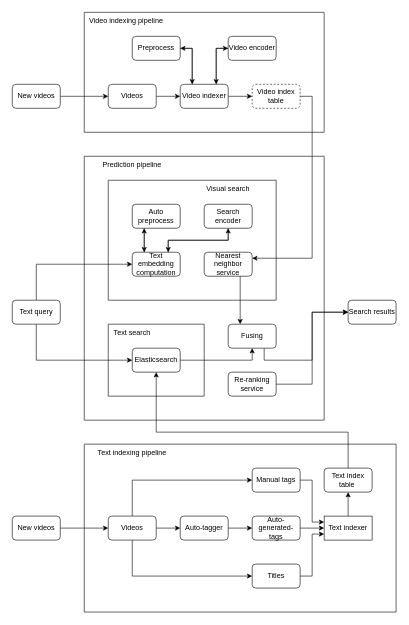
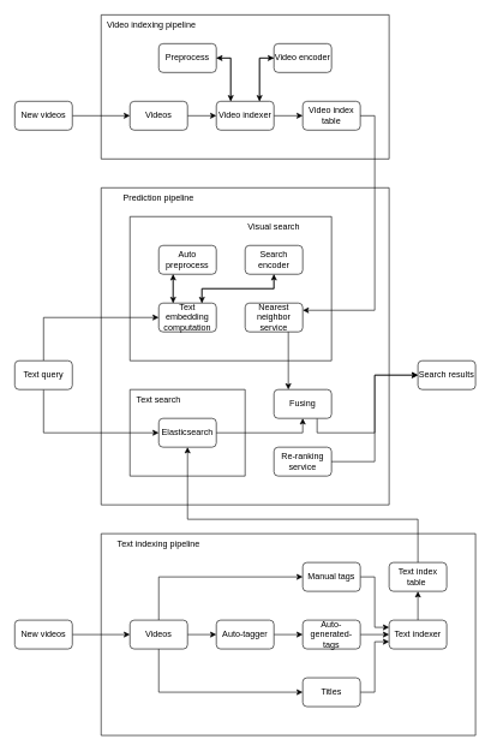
  <mxCell id="0" />
  <mxCell id="1" parent="0" />
  <mxCell id="2" style="edgeStyle=orthogonalEdgeStyle;rounded=0;orthogonalLoop=1;jettySize=auto;html=1;exitX=1;exitY=0.5;exitDx=0;exitDy=0;entryX=0;entryY=0.5;entryDx=0;entryDy=0;" parent="1" source="3" target="26" edge="1"><mxGeometry relative="1" as="geometry" /></mxCell>
  <mxCell id="3" value="New videos" style="rounded=1;whiteSpace=wrap;html=1;" parent="1" vertex="1"><mxGeometry x="20" y="140" width="80" height="40" as="geometry" /></mxCell>
  <mxCell id="4" value="" style="swimlane;startSize=0;" parent="1" vertex="1"><mxGeometry x="140" y="260" width="400" height="440" as="geometry" /></mxCell>
  <mxCell id="5" value="" style="swimlane;startSize=0;" parent="4" vertex="1"><mxGeometry x="40" y="40" width="280" height="200" as="geometry" /></mxCell>
  <mxCell id="6" style="edgeStyle=orthogonalEdgeStyle;rounded=0;orthogonalLoop=1;jettySize=auto;html=1;exitX=0.75;exitY=0;exitDx=0;exitDy=0;entryX=0.5;entryY=1;entryDx=0;entryDy=0;" parent="5" source="8" target="12" edge="1"><mxGeometry relative="1" as="geometry" /></mxCell>
  <mxCell id="7" style="edgeStyle=orthogonalEdgeStyle;rounded=0;orthogonalLoop=1;jettySize=auto;html=1;exitX=0.25;exitY=0;exitDx=0;exitDy=0;entryX=0.25;entryY=1;entryDx=0;entryDy=0;" edge="1" parent="5" source="8" target="10"><mxGeometry relative="1" as="geometry" /></mxCell>
  <mxCell id="8" value="Text embedding computation" style="rounded=1;whiteSpace=wrap;html=1;" parent="5" vertex="1"><mxGeometry x="40" y="120" width="80" height="40" as="geometry" /></mxCell>
  <mxCell id="9" style="edgeStyle=orthogonalEdgeStyle;rounded=0;orthogonalLoop=1;jettySize=auto;html=1;exitX=0.25;exitY=1;exitDx=0;exitDy=0;entryX=0.25;entryY=0;entryDx=0;entryDy=0;" edge="1" parent="5" source="10" target="8"><mxGeometry relative="1" as="geometry" /></mxCell>
  <mxCell id="10" value="Auto preprocess" style="rounded=1;whiteSpace=wrap;html=1;" parent="5" vertex="1"><mxGeometry x="40" y="40" width="80" height="40" as="geometry" /></mxCell>
  <mxCell id="11" style="edgeStyle=orthogonalEdgeStyle;rounded=0;orthogonalLoop=1;jettySize=auto;html=1;exitX=0.5;exitY=1;exitDx=0;exitDy=0;entryX=0.75;entryY=0;entryDx=0;entryDy=0;" parent="5" source="12" target="8" edge="1"><mxGeometry relative="1" as="geometry" /></mxCell>
  <mxCell id="12" value="Search encoder" style="rounded=1;whiteSpace=wrap;html=1;" parent="5" vertex="1"><mxGeometry x="160" y="40" width="80" height="40" as="geometry" /></mxCell>
  <mxCell id="13" value="Nearest neighbor service" style="rounded=1;whiteSpace=wrap;html=1;" parent="5" vertex="1"><mxGeometry x="160" y="120" width="80" height="40" as="geometry" /></mxCell>
  <mxCell id="14" value="Visual search" style="text;html=1;strokeColor=none;fillColor=none;align=center;verticalAlign=middle;whiteSpace=wrap;rounded=0;" parent="5" vertex="1"><mxGeometry x="80" width="240" height="30" as="geometry" /></mxCell>
  <mxCell id="15" value="" style="swimlane;startSize=0;" parent="4" vertex="1"><mxGeometry x="40" y="280" width="160" height="120" as="geometry" /></mxCell>
  <mxCell id="16" value="Elasticsearch" style="rounded=1;whiteSpace=wrap;html=1;" parent="15" vertex="1"><mxGeometry x="40" y="40" width="80" height="40" as="geometry" /></mxCell>
  <mxCell id="17" value="Text search" style="text;html=1;strokeColor=none;fillColor=none;align=center;verticalAlign=middle;whiteSpace=wrap;rounded=0;" parent="15" vertex="1"><mxGeometry width="80" height="30" as="geometry" /></mxCell>
  <mxCell id="18" style="edgeStyle=orthogonalEdgeStyle;rounded=0;orthogonalLoop=1;jettySize=auto;html=1;exitX=0.75;exitY=1;exitDx=0;exitDy=0;" parent="4" source="19" target="40" edge="1"><mxGeometry relative="1" as="geometry" /></mxCell>
  <mxCell id="19" value="Fusing" style="rounded=1;whiteSpace=wrap;html=1;" parent="4" vertex="1"><mxGeometry x="240" y="280" width="80" height="40" as="geometry" /></mxCell>
  <mxCell id="20" value="Re-ranking service" style="rounded=1;whiteSpace=wrap;html=1;" parent="4" vertex="1"><mxGeometry x="240" y="360" width="80" height="40" as="geometry" /></mxCell>
  <mxCell id="21" value="Prediction pipeline" style="text;html=1;strokeColor=none;fillColor=none;align=center;verticalAlign=middle;whiteSpace=wrap;rounded=0;" parent="4" vertex="1"><mxGeometry width="160" height="30" as="geometry" /></mxCell>
  <mxCell id="22" style="edgeStyle=orthogonalEdgeStyle;rounded=0;orthogonalLoop=1;jettySize=auto;html=1;exitX=1;exitY=0.5;exitDx=0;exitDy=0;entryX=0.5;entryY=1;entryDx=0;entryDy=0;" parent="4" source="16" target="19" edge="1"><mxGeometry relative="1" as="geometry" /></mxCell>
  <mxCell id="23" style="edgeStyle=orthogonalEdgeStyle;rounded=0;orthogonalLoop=1;jettySize=auto;html=1;exitX=0.75;exitY=1;exitDx=0;exitDy=0;entryX=0.25;entryY=0;entryDx=0;entryDy=0;" edge="1" parent="4" source="13" target="19"><mxGeometry relative="1" as="geometry" /></mxCell>
  <mxCell id="24" value="" style="swimlane;startSize=0;" parent="1" vertex="1"><mxGeometry x="140" y="20" width="400" height="200" as="geometry" /></mxCell>
  <mxCell id="25" style="edgeStyle=orthogonalEdgeStyle;rounded=0;orthogonalLoop=1;jettySize=auto;html=1;exitX=1;exitY=0.5;exitDx=0;exitDy=0;entryX=0;entryY=0.5;entryDx=0;entryDy=0;" parent="24" source="26" target="30" edge="1"><mxGeometry relative="1" as="geometry" /></mxCell>
  <mxCell id="26" value="Videos" style="rounded=1;whiteSpace=wrap;html=1;" parent="24" vertex="1"><mxGeometry x="40" y="120" width="80" height="40" as="geometry" /></mxCell>
  <mxCell id="27" style="edgeStyle=orthogonalEdgeStyle;rounded=0;orthogonalLoop=1;jettySize=auto;html=1;exitX=1;exitY=0.5;exitDx=0;exitDy=0;entryX=0;entryY=0.5;entryDx=0;entryDy=0;" parent="24" source="30" target="31" edge="1"><mxGeometry relative="1" as="geometry" /></mxCell>
  <mxCell id="28" style="edgeStyle=orthogonalEdgeStyle;rounded=0;orthogonalLoop=1;jettySize=auto;html=1;exitX=0.25;exitY=0;exitDx=0;exitDy=0;entryX=1;entryY=0.5;entryDx=0;entryDy=0;" parent="24" source="30" target="33" edge="1"><mxGeometry relative="1" as="geometry" /></mxCell>
  <mxCell id="29" style="edgeStyle=orthogonalEdgeStyle;rounded=0;orthogonalLoop=1;jettySize=auto;html=1;exitX=0.75;exitY=0;exitDx=0;exitDy=0;entryX=0;entryY=0.5;entryDx=0;entryDy=0;" parent="24" source="30" target="35" edge="1"><mxGeometry relative="1" as="geometry" /></mxCell>
  <mxCell id="30" value="Video indexer" style="rounded=1;whiteSpace=wrap;html=1;" parent="24" vertex="1"><mxGeometry x="160" y="120" width="80" height="40" as="geometry" /></mxCell>
- <mxCell id="31" value="Video index table" style="rounded=1;whiteSpace=wrap;html=1;dashed=1;" parent="24" vertex="1"><mxGeometry x="280" y="120" width="80" height="40" as="geometry" /></mxCell>
+ <mxCell id="31" value="Video index table" style="rounded=1;whiteSpace=wrap;html=1;" parent="24" vertex="1"><mxGeometry x="280" y="120" width="80" height="40" as="geometry" /></mxCell>
  <mxCell id="32" style="edgeStyle=orthogonalEdgeStyle;rounded=0;orthogonalLoop=1;jettySize=auto;html=1;exitX=1;exitY=0.5;exitDx=0;exitDy=0;entryX=0.25;entryY=0;entryDx=0;entryDy=0;" parent="24" source="33" target="30" edge="1"><mxGeometry relative="1" as="geometry" /></mxCell>
  <mxCell id="33" value="Preprocess" style="rounded=1;whiteSpace=wrap;html=1;" parent="24" vertex="1"><mxGeometry x="80" y="40" width="80" height="40" as="geometry" /></mxCell>
  <mxCell id="34" style="edgeStyle=orthogonalEdgeStyle;rounded=0;orthogonalLoop=1;jettySize=auto;html=1;exitX=0;exitY=0.5;exitDx=0;exitDy=0;entryX=0.75;entryY=0;entryDx=0;entryDy=0;" parent="24" source="35" target="30" edge="1"><mxGeometry relative="1" as="geometry" /></mxCell>
  <mxCell id="35" value="Video encoder" style="rounded=1;whiteSpace=wrap;html=1;" parent="24" vertex="1"><mxGeometry x="240" y="40" width="80" height="40" as="geometry" /></mxCell>
  <mxCell id="36" value="Video indexing pipeline" style="text;html=1;strokeColor=none;fillColor=none;align=center;verticalAlign=middle;whiteSpace=wrap;rounded=0;" parent="24" vertex="1"><mxGeometry x="-10" width="160" height="30" as="geometry" /></mxCell>
  <mxCell id="37" style="edgeStyle=orthogonalEdgeStyle;rounded=0;orthogonalLoop=1;jettySize=auto;html=1;exitX=0.5;exitY=0;exitDx=0;exitDy=0;entryX=0;entryY=0.5;entryDx=0;entryDy=0;" parent="1" source="39" target="8" edge="1"><mxGeometry relative="1" as="geometry" /></mxCell>
  <mxCell id="38" style="edgeStyle=orthogonalEdgeStyle;rounded=0;orthogonalLoop=1;jettySize=auto;html=1;exitX=0.5;exitY=1;exitDx=0;exitDy=0;entryX=0;entryY=0.5;entryDx=0;entryDy=0;" parent="1" source="39" target="16" edge="1"><mxGeometry relative="1" as="geometry" /></mxCell>
  <mxCell id="39" value="Text query" style="rounded=1;whiteSpace=wrap;html=1;" parent="1" vertex="1"><mxGeometry x="20" y="500" width="80" height="40" as="geometry" /></mxCell>
  <mxCell id="40" value="Search results" style="rounded=1;whiteSpace=wrap;html=1;" parent="1" vertex="1"><mxGeometry x="580" y="500" width="80" height="40" as="geometry" /></mxCell>
  <mxCell id="41" value="" style="swimlane;startSize=0;" parent="1" vertex="1"><mxGeometry x="140" y="740" width="520" height="280" as="geometry" /></mxCell>
  <mxCell id="42" style="edgeStyle=orthogonalEdgeStyle;rounded=0;orthogonalLoop=1;jettySize=auto;html=1;exitX=1;exitY=0.5;exitDx=0;exitDy=0;" parent="41" source="45" target="47" edge="1"><mxGeometry relative="1" as="geometry" /></mxCell>
  <mxCell id="43" style="edgeStyle=orthogonalEdgeStyle;rounded=0;orthogonalLoop=1;jettySize=auto;html=1;exitX=0.5;exitY=0;exitDx=0;exitDy=0;entryX=0;entryY=0.5;entryDx=0;entryDy=0;" parent="41" source="45" target="53" edge="1"><mxGeometry relative="1" as="geometry" /></mxCell>
  <mxCell id="44" style="edgeStyle=orthogonalEdgeStyle;rounded=0;orthogonalLoop=1;jettySize=auto;html=1;exitX=0.5;exitY=1;exitDx=0;exitDy=0;entryX=0;entryY=0.5;entryDx=0;entryDy=0;" parent="41" source="45" target="55" edge="1"><mxGeometry relative="1" as="geometry" /></mxCell>
  <mxCell id="45" value="Videos" style="rounded=1;whiteSpace=wrap;html=1;" parent="41" vertex="1"><mxGeometry x="40" y="120" width="80" height="40" as="geometry" /></mxCell>
  <mxCell id="46" style="edgeStyle=orthogonalEdgeStyle;rounded=0;orthogonalLoop=1;jettySize=auto;html=1;exitX=1;exitY=0.5;exitDx=0;exitDy=0;entryX=0;entryY=0.5;entryDx=0;entryDy=0;" parent="41" source="47" target="51" edge="1"><mxGeometry relative="1" as="geometry" /></mxCell>
  <mxCell id="47" value="Auto-tagger" style="rounded=1;whiteSpace=wrap;html=1;" parent="41" vertex="1"><mxGeometry x="160" y="120" width="80" height="40" as="geometry" /></mxCell>
  <mxCell id="48" style="edgeStyle=orthogonalEdgeStyle;rounded=0;orthogonalLoop=1;jettySize=auto;html=1;exitX=0.5;exitY=0;exitDx=0;exitDy=0;entryX=0.5;entryY=1;entryDx=0;entryDy=0;" parent="41" source="49" target="56" edge="1"><mxGeometry relative="1" as="geometry" /></mxCell>
- <mxCell id="49" value="Text indexer" style="whiteSpace=wrap;html=1;rounded=0;" parent="41" vertex="1"><mxGeometry x="400" y="120" width="80" height="40" as="geometry" /></mxCell>
+ <mxCell id="49" value="Text indexer" style="rounded=1;whiteSpace=wrap;html=1;" parent="41" vertex="1"><mxGeometry x="400" y="120" width="80" height="40" as="geometry" /></mxCell>
  <mxCell id="50" style="edgeStyle=orthogonalEdgeStyle;rounded=0;orthogonalLoop=1;jettySize=auto;html=1;exitX=1;exitY=0.5;exitDx=0;exitDy=0;entryX=0;entryY=0.5;entryDx=0;entryDy=0;" parent="41" source="51" target="49" edge="1"><mxGeometry relative="1" as="geometry" /></mxCell>
  <mxCell id="51" value="Auto-generated-tags" style="rounded=1;whiteSpace=wrap;html=1;" parent="41" vertex="1"><mxGeometry x="280" y="120" width="80" height="40" as="geometry" /></mxCell>
  <mxCell id="52" style="edgeStyle=orthogonalEdgeStyle;rounded=0;orthogonalLoop=1;jettySize=auto;html=1;exitX=1;exitY=0.5;exitDx=0;exitDy=0;entryX=0;entryY=0.25;entryDx=0;entryDy=0;" parent="41" source="53" target="49" edge="1"><mxGeometry relative="1" as="geometry" /></mxCell>
  <mxCell id="53" value="Manual tags" style="rounded=1;whiteSpace=wrap;html=1;" parent="41" vertex="1"><mxGeometry x="280" y="40" width="80" height="40" as="geometry" /></mxCell>
  <mxCell id="54" style="edgeStyle=orthogonalEdgeStyle;rounded=0;orthogonalLoop=1;jettySize=auto;html=1;exitX=1;exitY=0.5;exitDx=0;exitDy=0;entryX=0;entryY=0.75;entryDx=0;entryDy=0;" parent="41" source="55" target="49" edge="1"><mxGeometry relative="1" as="geometry" /></mxCell>
  <mxCell id="55" value="Titles" style="rounded=1;whiteSpace=wrap;html=1;" parent="41" vertex="1"><mxGeometry x="280" y="200" width="80" height="40" as="geometry" /></mxCell>
  <mxCell id="56" value="Text index table&amp;nbsp;" style="rounded=1;whiteSpace=wrap;html=1;" parent="41" vertex="1"><mxGeometry x="400" y="40" width="80" height="40" as="geometry" /></mxCell>
  <mxCell id="57" value="Text indexing pipeline" style="text;html=1;strokeColor=none;fillColor=none;align=center;verticalAlign=middle;whiteSpace=wrap;rounded=0;" parent="41" vertex="1"><mxGeometry width="160" height="30" as="geometry" /></mxCell>
  <mxCell id="58" style="edgeStyle=orthogonalEdgeStyle;rounded=0;orthogonalLoop=1;jettySize=auto;html=1;exitX=1;exitY=0.5;exitDx=0;exitDy=0;" parent="1" source="59" target="45" edge="1"><mxGeometry relative="1" as="geometry" /></mxCell>
  <mxCell id="59" value="New videos" style="rounded=1;whiteSpace=wrap;html=1;" parent="1" vertex="1"><mxGeometry x="20" y="860" width="80" height="40" as="geometry" /></mxCell>
  <mxCell id="60" style="edgeStyle=orthogonalEdgeStyle;rounded=0;orthogonalLoop=1;jettySize=auto;html=1;exitX=0.5;exitY=0;exitDx=0;exitDy=0;entryX=0.5;entryY=1;entryDx=0;entryDy=0;" parent="1" source="56" target="16" edge="1"><mxGeometry relative="1" as="geometry"><Array as="points"><mxPoint x="580" y="720" /><mxPoint x="260" y="720" /></Array><mxPoint x="310" y="620" as="targetPoint" /></mxGeometry></mxCell>
  <mxCell id="61" style="edgeStyle=orthogonalEdgeStyle;rounded=0;orthogonalLoop=1;jettySize=auto;html=1;exitX=1;exitY=0.5;exitDx=0;exitDy=0;entryX=1;entryY=0.25;entryDx=0;entryDy=0;" edge="1" parent="1" source="31" target="13"><mxGeometry relative="1" as="geometry" /></mxCell>
  <mxCell id="62" style="edgeStyle=orthogonalEdgeStyle;rounded=0;orthogonalLoop=1;jettySize=auto;html=1;exitX=1;exitY=0.5;exitDx=0;exitDy=0;entryX=0;entryY=0.5;entryDx=0;entryDy=0;" edge="1" parent="1" source="20" target="40"><mxGeometry relative="1" as="geometry" /></mxCell>
